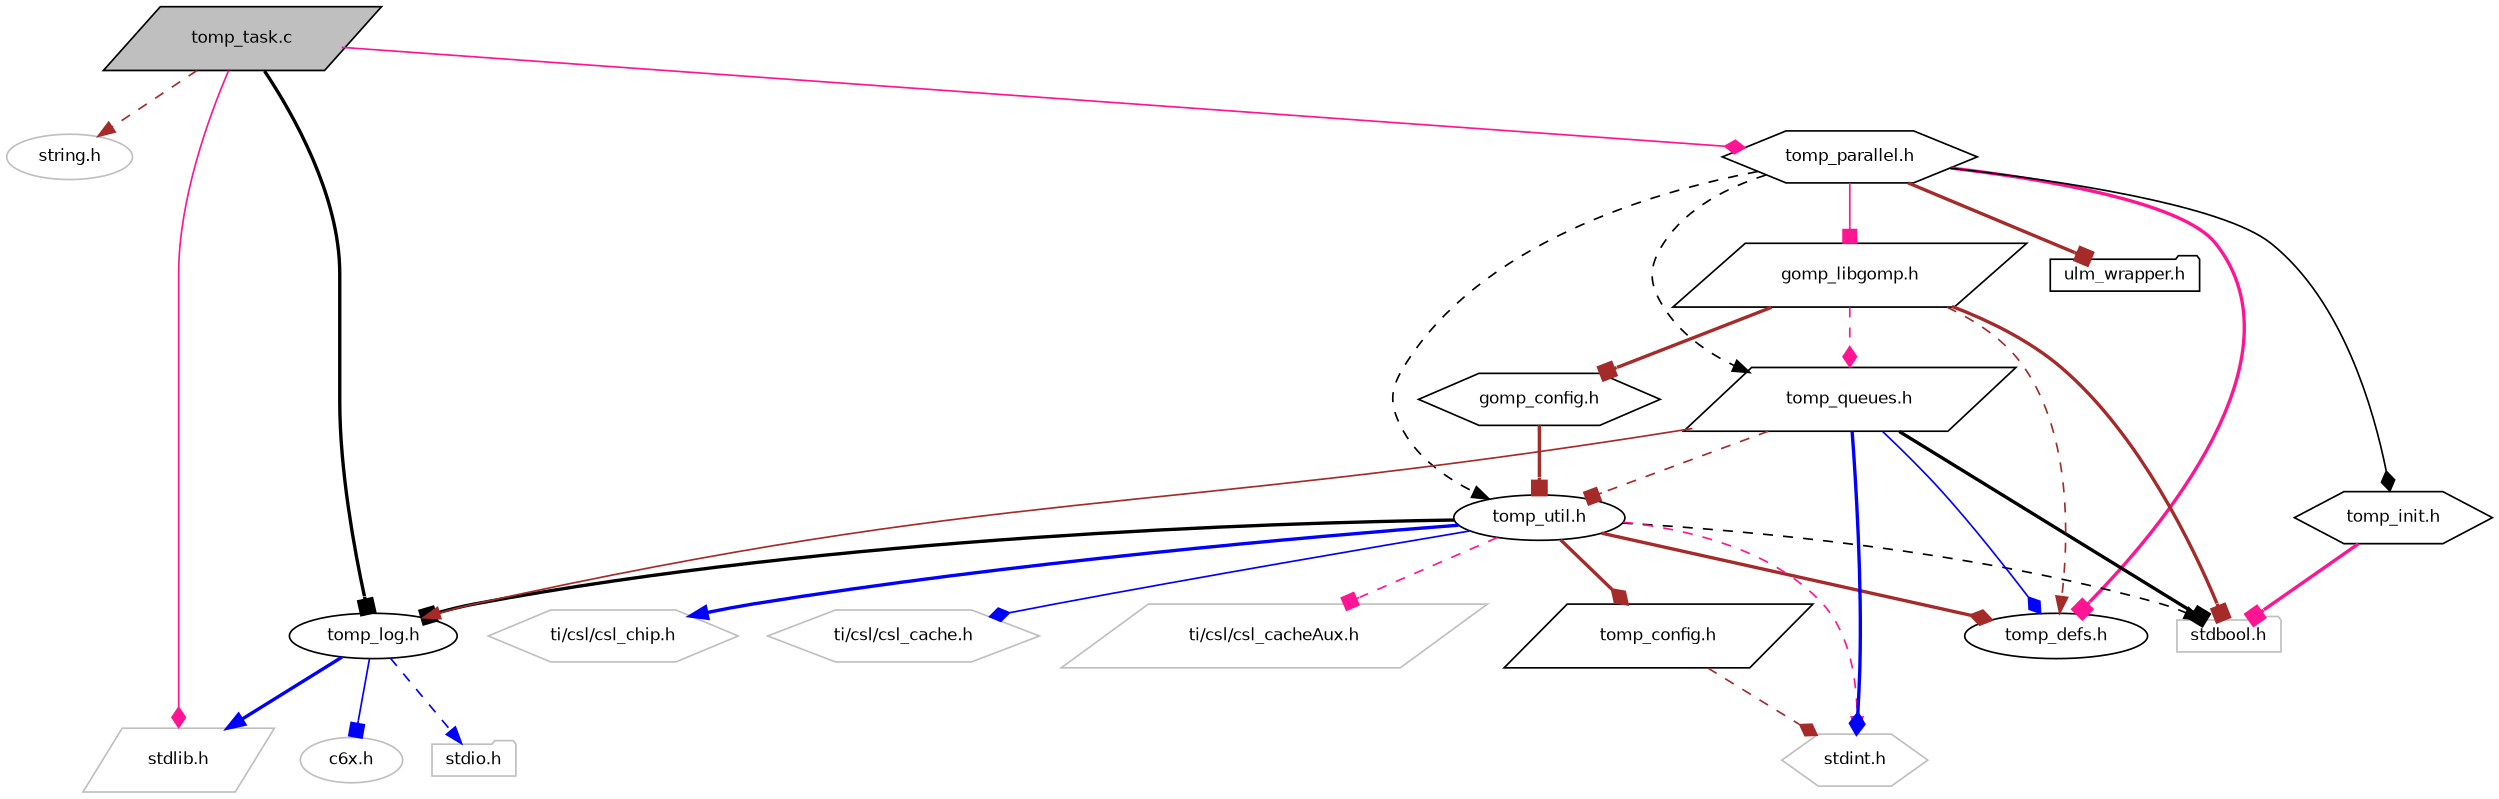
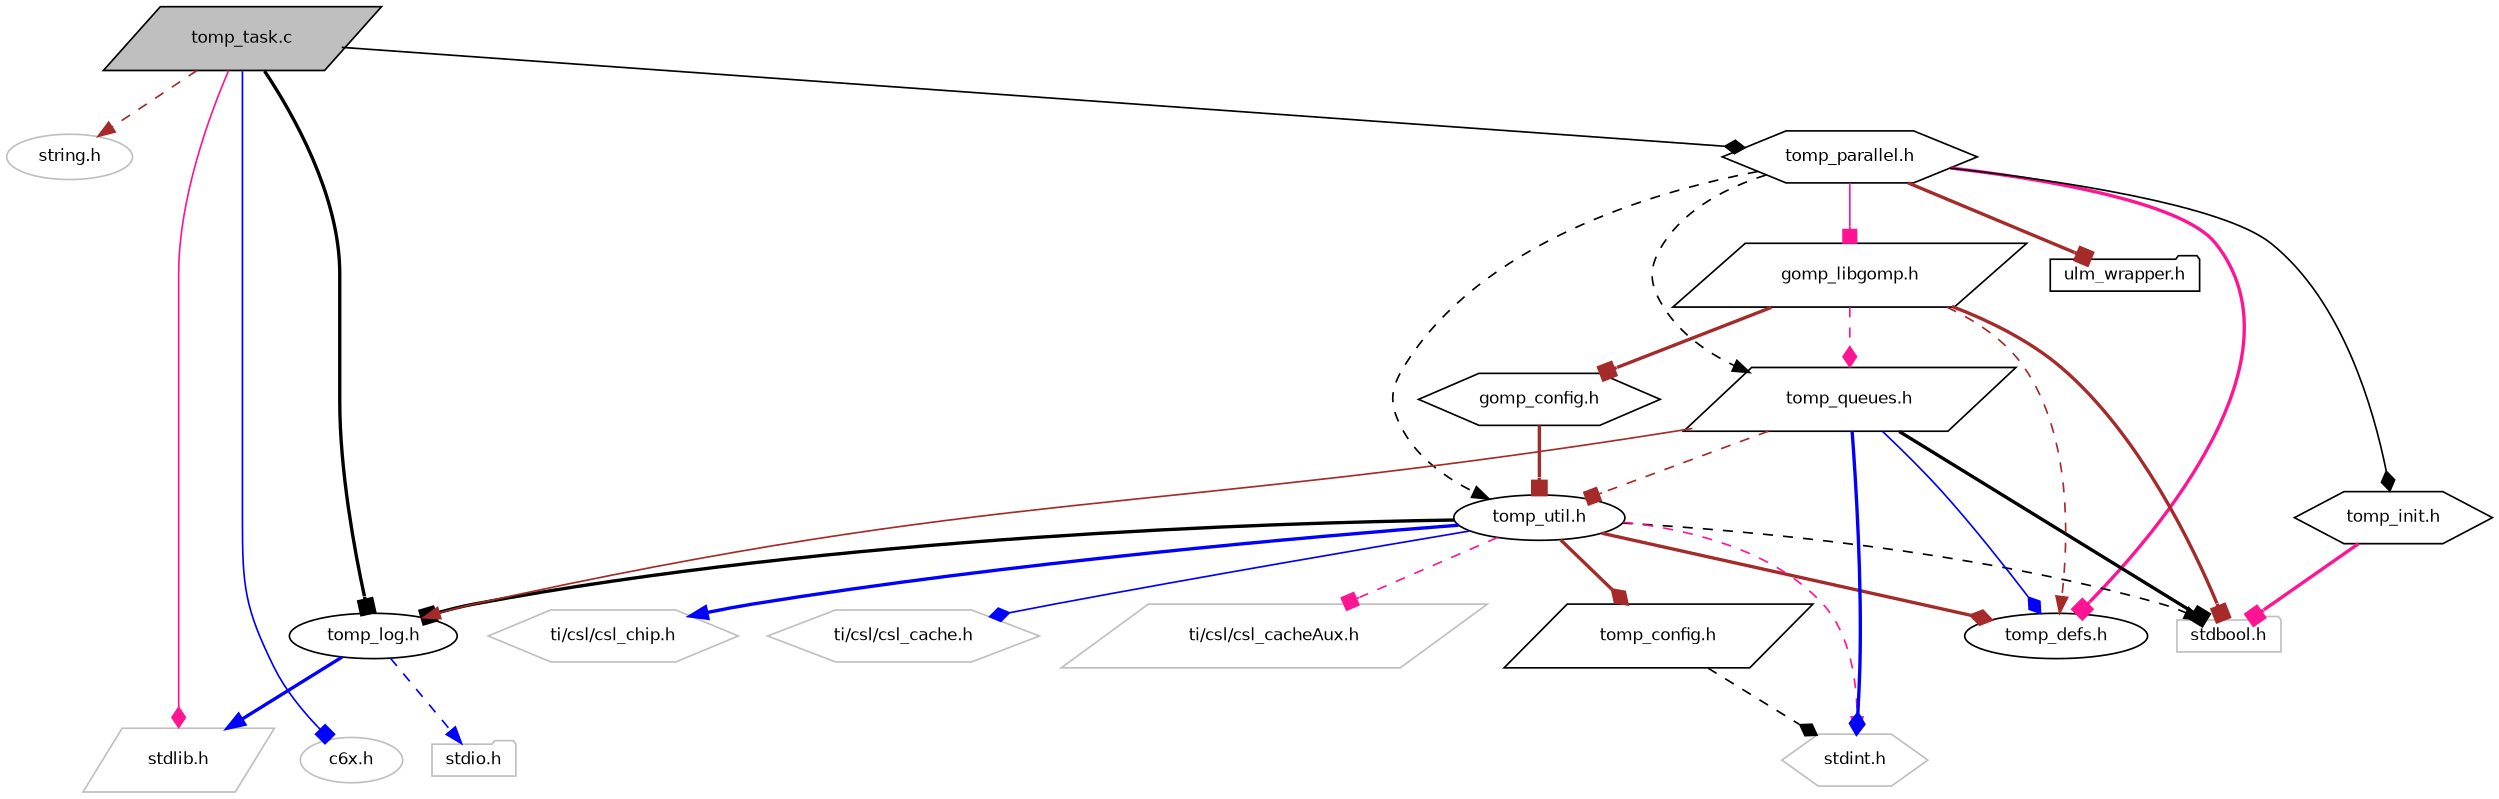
  digraph {
    node [color=black fillcolor=white fontname=Helvetica fontsize=10 shape=parallelogram style=filled]
    edge [arrowhead=box color=brown fontname=Helvetica fontsize=10 labelfontname=Helvetica labelfontsize=10 style=bold]
    n1 [fillcolor=grey75 fontcolor=black height=0.2 label="tomp_task.c" width=0.4]
    n2 [color=grey75 height=0.2 label="string.h" shape=ellipse width=0.4]
    n3 [color=grey75 height=0.2 label="stdlib.h" width=0.4]
    n4 [height=0.2 label="tomp_parallel.h" shape=hexagon width=0.4]
    n5 [height=0.2 label="tomp_log.h" shape=ellipse width=0.4]
    n6 [color=grey75 height=0.2 label="c6x.h" shape=ellipse width=0.4]
    n7 [height=0.2 label="tomp_defs.h" shape=ellipse width=0.4]
    n8 [height=0.2 label="tomp_init.h" shape=hexagon width=0.4]
    n9 [height=0.2 label="tomp_util.h" shape=ellipse width=0.4]
    n10 [height=0.2 label="tomp_queues.h" width=0.4]
    n11 [height=0.2 label="gomp_libgomp.h" width=0.4]
    n12 [height=0.2 label="ulm_wrapper.h" shape=folder width=0.4]
    n13 [color=grey75 height=0.2 label="stdio.h" shape=folder width=0.4]
    n14 [color=grey75 height=0.2 label="stdbool.h" shape=folder width=0.4]
    n15 [height=0.2 label="tomp_config.h" width=0.4]
    n16 [color=grey75 height=0.2 label="stdint.h" shape=hexagon width=0.4]
    n17 [color=grey75 height=0.2 label="ti/csl/csl_chip.h" shape=hexagon width=0.4]
    n18 [color=grey75 height=0.2 label="ti/csl/csl_cache.h" shape=hexagon width=0.4]
    n19 [color=grey75 height=0.2 label="ti/csl/csl_cacheAux.h" width=0.4]
    n20 [height=0.2 label="gomp_config.h" shape=hexagon width=0.4]
    n1 -> n2 [arrowhead=normal style=dashed]
    n1 -> n3 [arrowhead=diamond color=deeppink style=solid]
-   n1 -> n4 [arrowhead=diamond color=deeppink style=solid]
+   n1 -> n4 [arrowhead=diamond color=black style=solid]
    n1 -> n5 [color=black]
-   n5 -> n6 [color=blue style=solid]
+   n1 -> n6 [color=blue style=solid]
    n4 -> n7 [color=deeppink]
    n4 -> n8 [arrowhead=diamond color=black style=solid]
    n4 -> n9 [arrowhead=normal color=black style=dashed]
    n4 -> n10 [arrowhead=normal color=black style=dashed]
    n4 -> n11 [color=deeppink style=solid]
    n4 -> n12
    n5 -> n3 [arrowhead=normal color=blue]
    n5 -> n13 [arrowhead=normal color=blue style=dashed]
    n8 -> n14 [color=deeppink]
    n9 -> n5 [color=black]
    n9 -> n7 [arrowhead=diamond]
    n9 -> n14 [arrowhead=normal color=black style=dashed]
    n9 -> n15 [arrowhead=diamond]
    n9 -> n16 [arrowhead=normal color=deeppink style=dashed]
    n9 -> n17 [arrowhead=normal color=blue]
    n9 -> n18 [arrowhead=diamond color=blue style=solid]
    n9 -> n19 [color=deeppink style=dashed]
    n10 -> n5 [arrowhead=normal style=solid]
    n10 -> n7 [arrowhead=diamond color=blue style=solid]
    n10 -> n9 [style=dashed]
    n10 -> n14 [color=black]
    n10 -> n16 [arrowhead=diamond color=blue]
    n11 -> n7 [arrowhead=normal style=dashed]
    n11 -> n10 [arrowhead=diamond color=deeppink style=dashed]
    n11 -> n14
    n11 -> n20
-   n15 -> n16 [arrowhead=diamond style=dashed]
+   n15 -> n16 [arrowhead=diamond color=black style=dashed]
    n20 -> n9
  }
